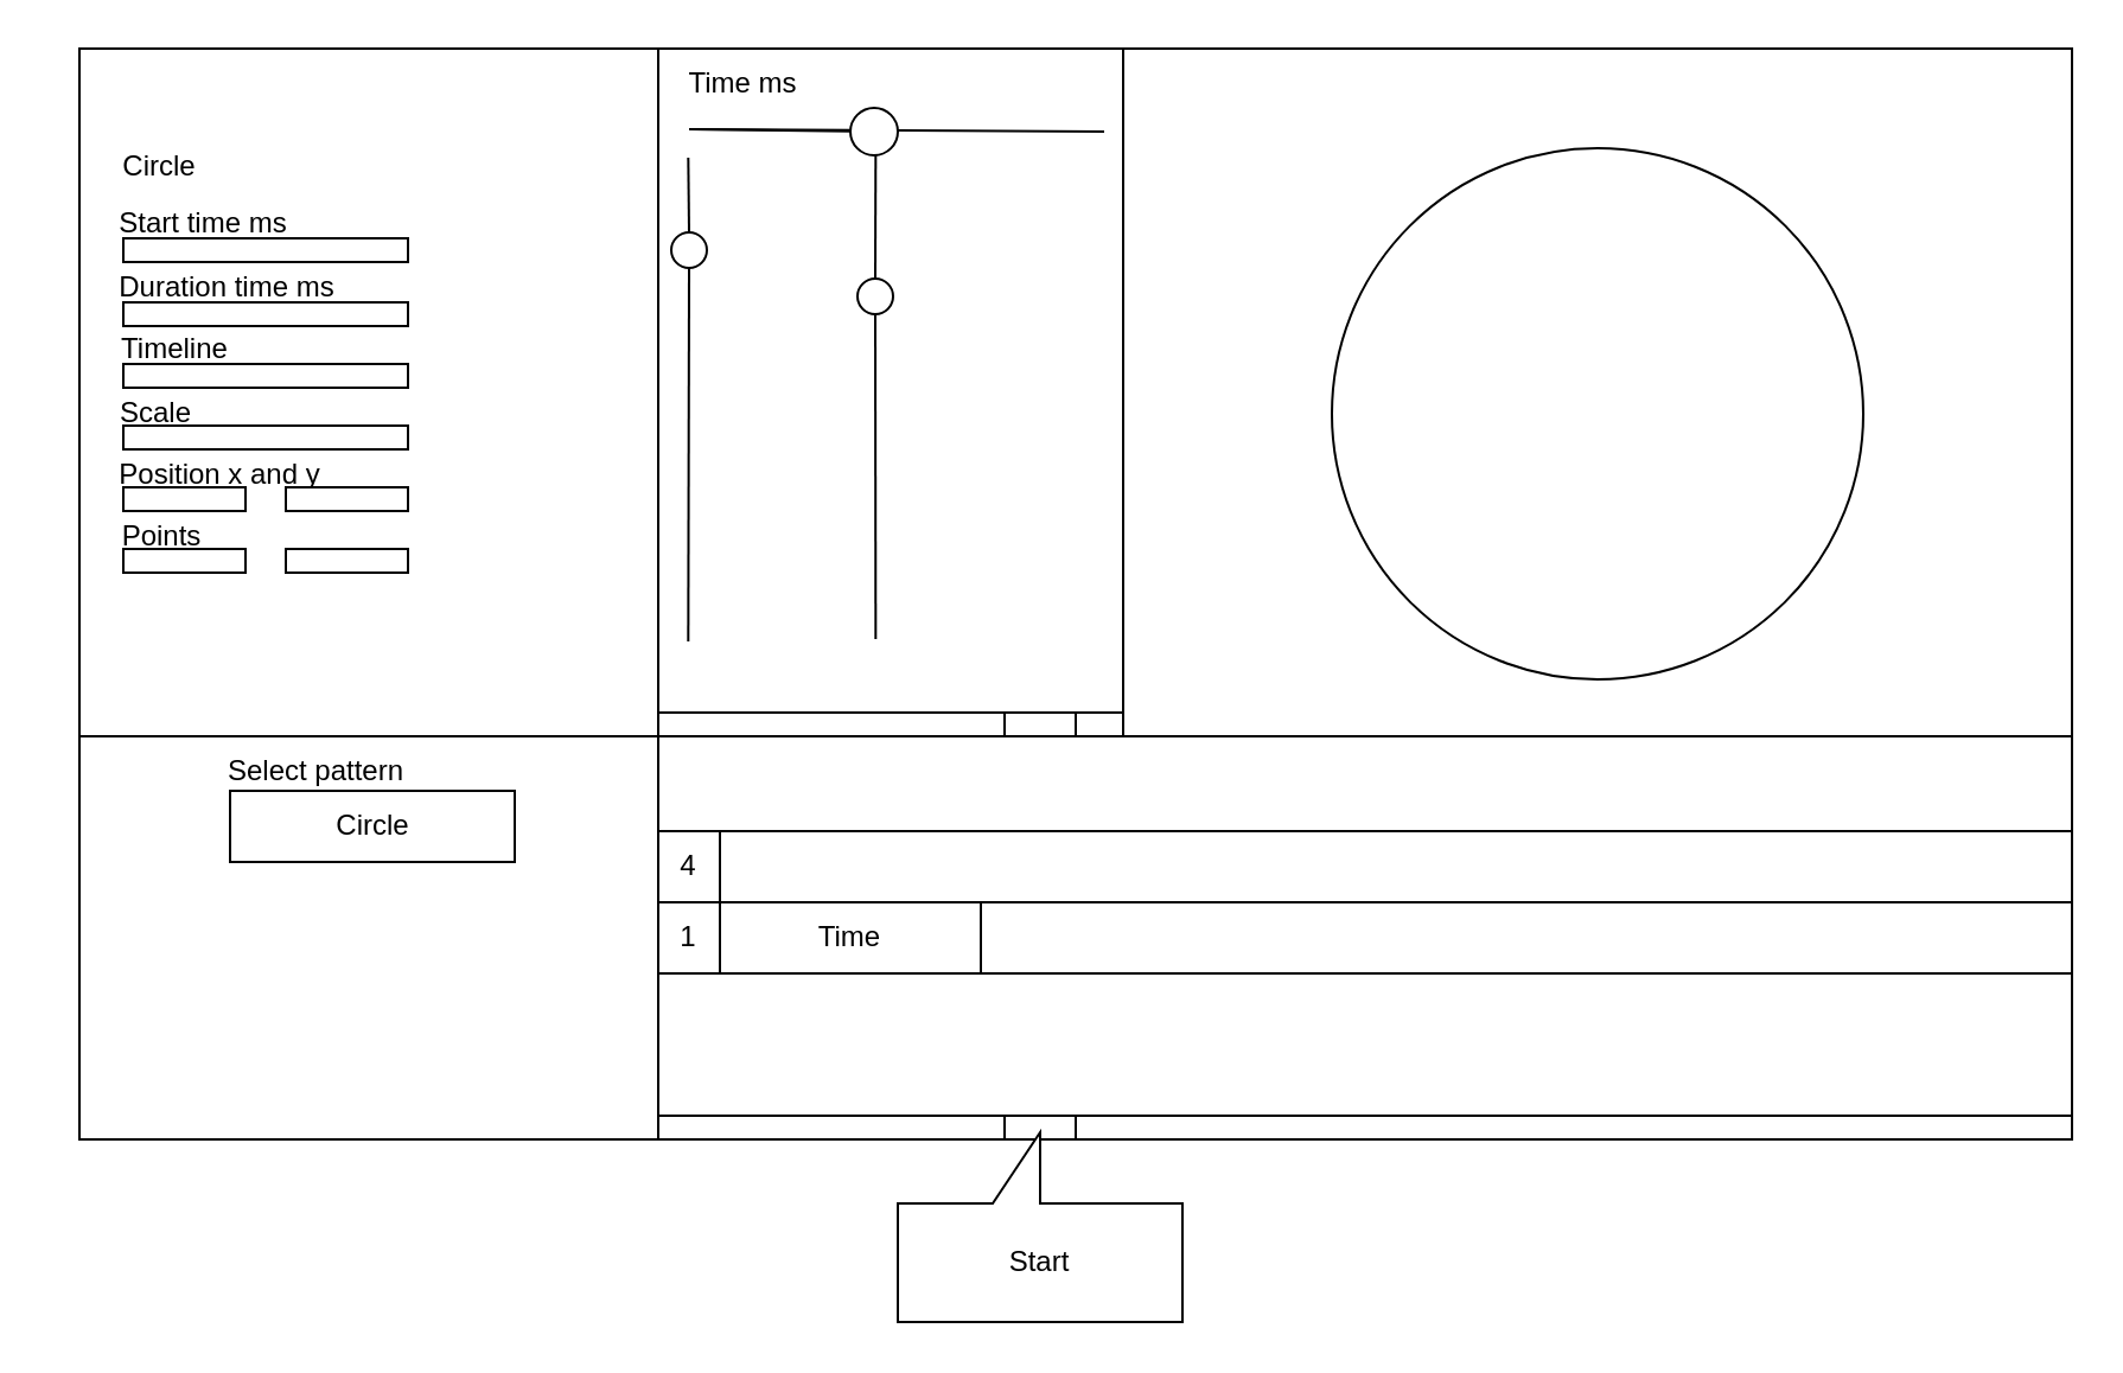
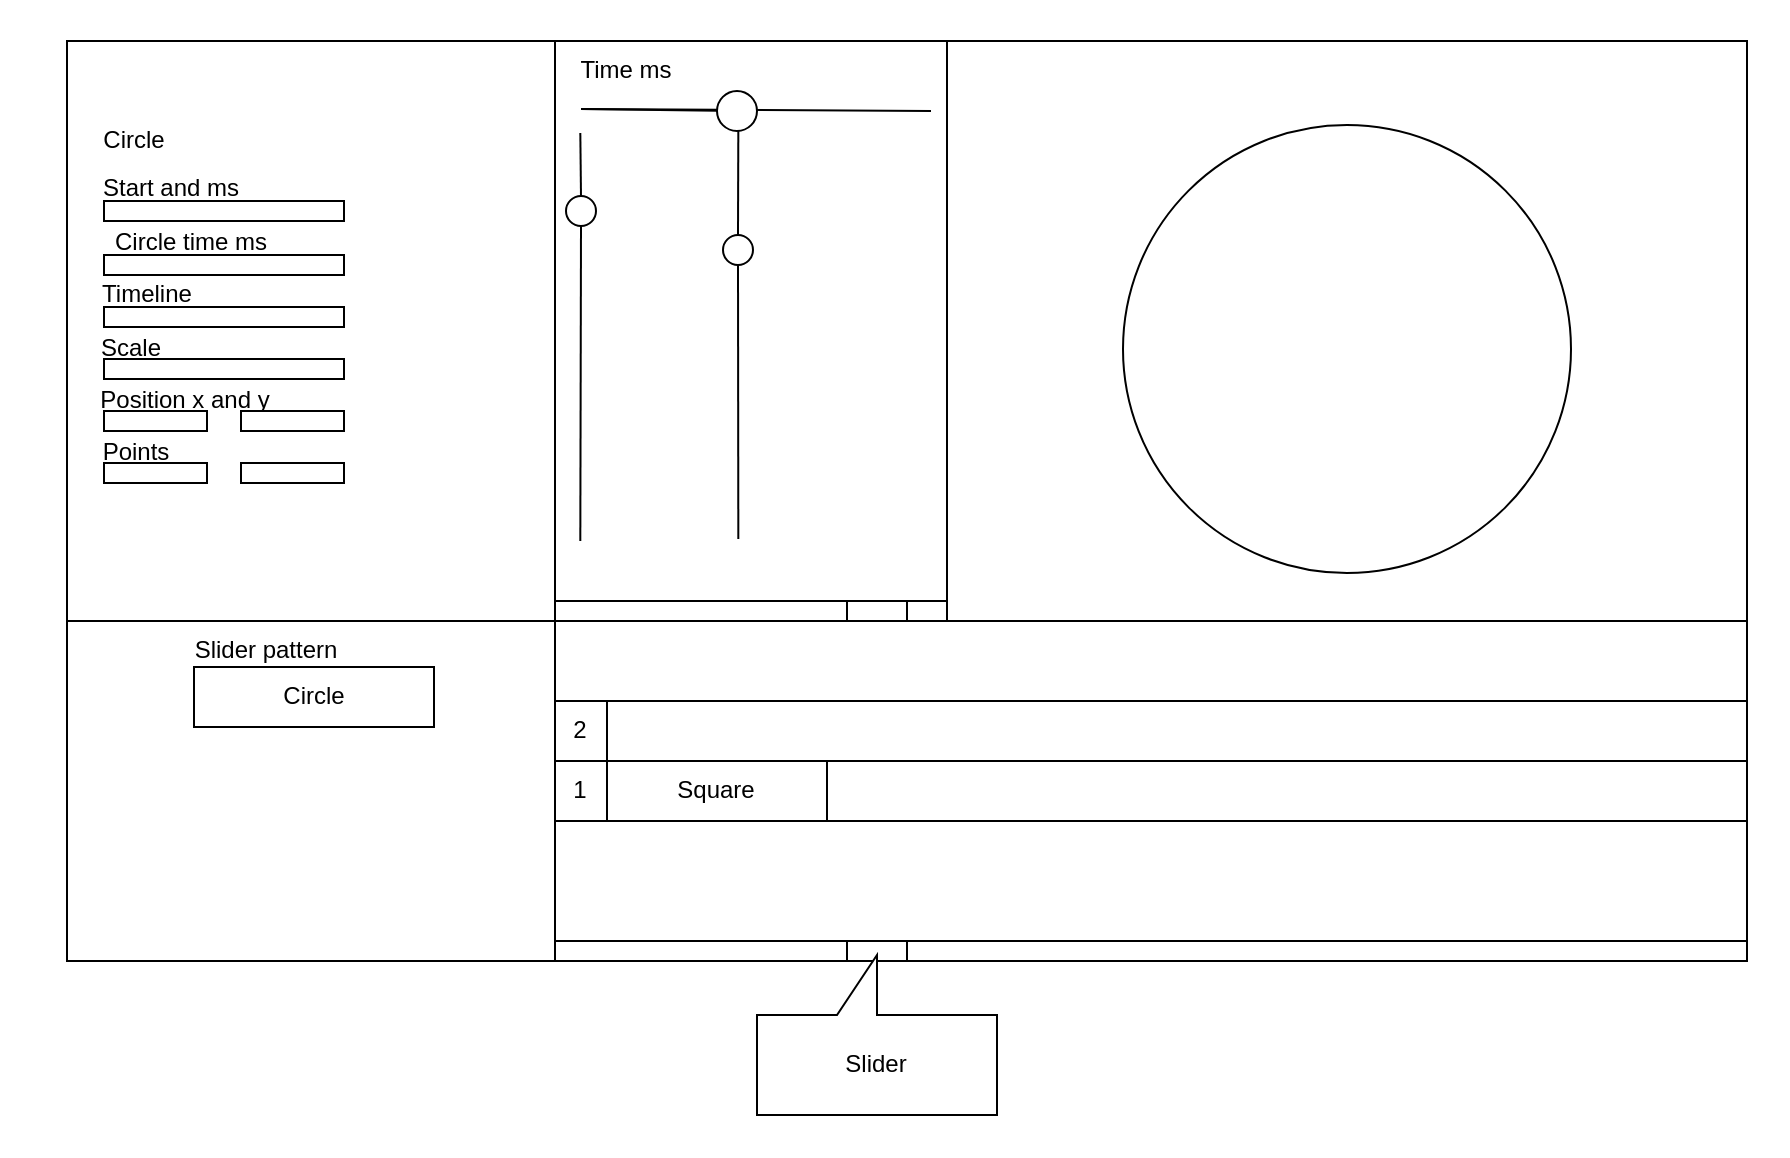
  <mxCell id="0" />
  <mxCell id="1" parent="0" />
  <mxCell id="2" value="" style="rounded=0;whiteSpace=wrap;html=1;" parent="1" vertex="1"><mxGeometry x="277" y="310" width="596" height="170" as="geometry" /></mxCell>
  <mxCell id="3" value="" style="rounded=0;whiteSpace=wrap;html=1;" parent="1" vertex="1"><mxGeometry x="33" y="310" width="244" height="170" as="geometry" /></mxCell>
  <mxCell id="4" value="Circle" style="rounded=0;whiteSpace=wrap;html=1;" parent="1" vertex="1"><mxGeometry x="96.5" y="333" width="120" height="30" as="geometry" /></mxCell>
- <mxCell id="5" value="Select pattern" style="text;html=1;strokeColor=none;fillColor=none;align=center;verticalAlign=middle;whiteSpace=wrap;rounded=0;" parent="1" vertex="1"><mxGeometry x="93.5" y="310" width="78" height="30" as="geometry" /></mxCell>
+ <mxCell id="5" value="Slider pattern" style="text;html=1;strokeColor=none;fillColor=none;align=center;verticalAlign=middle;whiteSpace=wrap;rounded=0;" parent="1" vertex="1"><mxGeometry x="93.5" y="310" width="78" height="30" as="geometry" /></mxCell>
  <mxCell id="6" value="" style="rounded=0;whiteSpace=wrap;html=1;" parent="1" vertex="1"><mxGeometry x="277" y="380" width="596" height="30" as="geometry" /></mxCell>
  <mxCell id="7" value="" style="rounded=0;whiteSpace=wrap;html=1;" parent="1" vertex="1"><mxGeometry x="277" y="470" width="596" height="10" as="geometry" /></mxCell>
  <mxCell id="8" value="" style="rounded=0;whiteSpace=wrap;html=1;" parent="1" vertex="1"><mxGeometry x="423" y="470" width="30" height="10" as="geometry" /></mxCell>
- <mxCell id="9" value="Start" style="shape=callout;whiteSpace=wrap;html=1;perimeter=calloutPerimeter;direction=west;" parent="1" vertex="1"><mxGeometry x="378" y="477" width="120" height="80" as="geometry" /></mxCell>
+ <mxCell id="9" value="Slider" style="shape=callout;whiteSpace=wrap;html=1;perimeter=calloutPerimeter;direction=west;" parent="1" vertex="1"><mxGeometry x="378" y="477" width="120" height="80" as="geometry" /></mxCell>
  <mxCell id="10" value="" style="rounded=0;whiteSpace=wrap;html=1;" parent="1" vertex="1"><mxGeometry x="277" y="380" width="26" height="30" as="geometry" /></mxCell>
  <mxCell id="11" value="1" style="text;html=1;strokeColor=none;fillColor=none;align=center;verticalAlign=middle;whiteSpace=wrap;rounded=0;" parent="1" vertex="1"><mxGeometry x="260" y="380" width="60" height="30" as="geometry" /></mxCell>
- <mxCell id="12" value="Time" style="rounded=0;whiteSpace=wrap;html=1;" parent="1" vertex="1"><mxGeometry x="303" y="380" width="110" height="30" as="geometry" /></mxCell>
+ <mxCell id="12" value="Square" style="rounded=0;whiteSpace=wrap;html=1;" parent="1" vertex="1"><mxGeometry x="303" y="380" width="110" height="30" as="geometry" /></mxCell>
  <mxCell id="13" value="" style="rounded=0;whiteSpace=wrap;html=1;" parent="1" vertex="1"><mxGeometry x="277" y="350" width="596" height="30" as="geometry" /></mxCell>
  <mxCell id="14" value="" style="rounded=0;whiteSpace=wrap;html=1;" parent="1" vertex="1"><mxGeometry x="277" y="350" width="26" height="30" as="geometry" /></mxCell>
- <mxCell id="15" value="4" style="text;html=1;strokeColor=none;fillColor=none;align=center;verticalAlign=middle;whiteSpace=wrap;rounded=0;" parent="1" vertex="1"><mxGeometry x="260" y="350" width="60" height="30" as="geometry" /></mxCell>
+ <mxCell id="15" value="2" style="text;html=1;strokeColor=none;fillColor=none;align=center;verticalAlign=middle;whiteSpace=wrap;rounded=0;" parent="1" vertex="1"><mxGeometry x="260" y="350" width="60" height="30" as="geometry" /></mxCell>
  <mxCell id="16" value="" style="rounded=0;whiteSpace=wrap;html=1;" parent="1" vertex="1"><mxGeometry x="33" y="20" width="244" height="290" as="geometry" /></mxCell>
  <mxCell id="17" value="Circle" style="text;html=1;strokeColor=none;fillColor=none;align=center;verticalAlign=middle;whiteSpace=wrap;rounded=0;" parent="1" vertex="1"><mxGeometry x="36.5" y="55" width="60" height="30" as="geometry" /></mxCell>
  <mxCell id="18" value="" style="rounded=0;whiteSpace=wrap;html=1;" parent="1" vertex="1"><mxGeometry x="51.5" y="100" width="120" height="10" as="geometry" /></mxCell>
- <mxCell id="19" value="Start time ms" style="text;html=1;strokeColor=none;fillColor=none;align=center;verticalAlign=middle;whiteSpace=wrap;rounded=0;" parent="1" vertex="1"><mxGeometry x="40" y="79" width="91" height="30" as="geometry" /></mxCell>
+ <mxCell id="19" value="Start and ms" style="text;html=1;strokeColor=none;fillColor=none;align=center;verticalAlign=middle;whiteSpace=wrap;rounded=0;" parent="1" vertex="1"><mxGeometry x="40" y="79" width="91" height="30" as="geometry" /></mxCell>
  <mxCell id="20" value="" style="rounded=0;whiteSpace=wrap;html=1;" parent="1" vertex="1"><mxGeometry x="51.5" y="127" width="120" height="10" as="geometry" /></mxCell>
- <mxCell id="21" value="Duration time ms" style="text;html=1;strokeColor=none;fillColor=none;align=center;verticalAlign=middle;whiteSpace=wrap;rounded=0;" parent="1" vertex="1"><mxGeometry x="39" y="106" width="113" height="30" as="geometry" /></mxCell>
+ <mxCell id="21" value="Circle time ms" style="text;html=1;strokeColor=none;fillColor=none;align=center;verticalAlign=middle;whiteSpace=wrap;rounded=0;" parent="1" vertex="1"><mxGeometry x="39" y="106" width="113" height="30" as="geometry" /></mxCell>
  <mxCell id="22" value="" style="rounded=0;whiteSpace=wrap;html=1;" parent="1" vertex="1"><mxGeometry x="51.5" y="153" width="120" height="10" as="geometry" /></mxCell>
  <mxCell id="23" value="Timeline" style="text;html=1;strokeColor=none;fillColor=none;align=center;verticalAlign=middle;whiteSpace=wrap;rounded=0;" parent="1" vertex="1"><mxGeometry x="28" y="132" width="91" height="30" as="geometry" /></mxCell>
  <mxCell id="24" value="" style="rounded=0;whiteSpace=wrap;html=1;" parent="1" vertex="1"><mxGeometry x="51.5" y="179" width="120" height="10" as="geometry" /></mxCell>
  <mxCell id="25" value="Scale" style="text;html=1;strokeColor=none;fillColor=none;align=center;verticalAlign=middle;whiteSpace=wrap;rounded=0;" parent="1" vertex="1"><mxGeometry x="20" y="159" width="91" height="30" as="geometry" /></mxCell>
  <mxCell id="26" value="" style="rounded=0;whiteSpace=wrap;html=1;" parent="1" vertex="1"><mxGeometry x="51.5" y="205" width="51.5" height="10" as="geometry" /></mxCell>
  <mxCell id="27" value="Position x and y" style="text;html=1;strokeColor=none;fillColor=none;align=center;verticalAlign=middle;whiteSpace=wrap;rounded=0;" parent="1" vertex="1"><mxGeometry x="47" y="185" width="91" height="30" as="geometry" /></mxCell>
  <mxCell id="28" value="" style="rounded=0;whiteSpace=wrap;html=1;" parent="1" vertex="1"><mxGeometry x="120" y="205" width="51.5" height="10" as="geometry" /></mxCell>
  <mxCell id="29" value="Points" style="text;html=1;strokeColor=none;fillColor=none;align=center;verticalAlign=middle;whiteSpace=wrap;rounded=0;" parent="1" vertex="1"><mxGeometry x="38" y="211" width="60" height="30" as="geometry" /></mxCell>
  <mxCell id="30" value="" style="rounded=0;whiteSpace=wrap;html=1;" parent="1" vertex="1"><mxGeometry x="120" y="231" width="51.5" height="10" as="geometry" /></mxCell>
  <mxCell id="31" value="" style="rounded=0;whiteSpace=wrap;html=1;" parent="1" vertex="1"><mxGeometry x="51.5" y="231" width="51.5" height="10" as="geometry" /></mxCell>
  <mxCell id="32" value="" style="rounded=0;whiteSpace=wrap;html=1;" parent="1" vertex="1"><mxGeometry x="277" y="20" width="596" height="290" as="geometry" /></mxCell>
  <mxCell id="33" value="" style="endArrow=none;html=1;rounded=0;startArrow=none;" parent="1" edge="1"><mxGeometry width="50" height="50" relative="1" as="geometry"><mxPoint x="465" y="54.946" as="sourcePoint" /><mxPoint x="290" y="54" as="targetPoint" /></mxGeometry></mxCell>
  <mxCell id="34" value="Time ms" style="text;html=1;strokeColor=none;fillColor=none;align=center;verticalAlign=middle;whiteSpace=wrap;rounded=0;" parent="1" vertex="1"><mxGeometry x="283" y="20" width="60" height="30" as="geometry" /></mxCell>
  <mxCell id="35" value="" style="ellipse;whiteSpace=wrap;html=1;aspect=fixed;" parent="1" vertex="1"><mxGeometry x="358" y="45" width="20" height="20" as="geometry" /></mxCell>
  <mxCell id="36" value="" style="endArrow=none;html=1;rounded=0;" parent="1" target="35" edge="1"><mxGeometry width="50" height="50" relative="1" as="geometry"><mxPoint x="290" y="54" as="sourcePoint" /><mxPoint x="860" y="54" as="targetPoint" /></mxGeometry></mxCell>
  <mxCell id="37" value="" style="endArrow=none;html=1;rounded=0;startArrow=none;" parent="1" source="38" edge="1"><mxGeometry width="50" height="50" relative="1" as="geometry"><mxPoint x="289.66" y="270" as="sourcePoint" /><mxPoint x="289.66" y="66" as="targetPoint" /></mxGeometry></mxCell>
  <mxCell id="38" value="" style="ellipse;whiteSpace=wrap;html=1;aspect=fixed;" parent="1" vertex="1"><mxGeometry x="282.5" y="97.5" width="15" height="15" as="geometry" /></mxCell>
  <mxCell id="39" value="" style="endArrow=none;html=1;rounded=0;" parent="1" target="38" edge="1"><mxGeometry width="50" height="50" relative="1" as="geometry"><mxPoint x="289.66" y="270" as="sourcePoint" /><mxPoint x="289.66" y="66" as="targetPoint" /></mxGeometry></mxCell>
  <mxCell id="40" value="" style="endArrow=none;html=1;rounded=0;startArrow=none;" parent="1" source="41" edge="1"><mxGeometry width="50" height="50" relative="1" as="geometry"><mxPoint x="368.66" y="269" as="sourcePoint" /><mxPoint x="368.66" y="65" as="targetPoint" /></mxGeometry></mxCell>
  <mxCell id="41" value="" style="ellipse;whiteSpace=wrap;html=1;aspect=fixed;" parent="1" vertex="1"><mxGeometry x="361" y="117" width="15" height="15" as="geometry" /></mxCell>
  <mxCell id="42" value="" style="endArrow=none;html=1;rounded=0;" parent="1" target="41" edge="1"><mxGeometry width="50" height="50" relative="1" as="geometry"><mxPoint x="368.66" y="269" as="sourcePoint" /><mxPoint x="368.66" y="65" as="targetPoint" /></mxGeometry></mxCell>
  <mxCell id="43" value="" style="rounded=0;whiteSpace=wrap;html=1;" vertex="1" parent="1"><mxGeometry x="277" y="300" width="200" height="10" as="geometry" /></mxCell>
  <mxCell id="44" value="" style="rounded=0;whiteSpace=wrap;html=1;" vertex="1" parent="1"><mxGeometry x="423" y="300" width="30" height="10" as="geometry" /></mxCell>
  <mxCell id="45" value="" style="rounded=0;whiteSpace=wrap;html=1;" vertex="1" parent="1"><mxGeometry x="473" y="20" width="400" height="290" as="geometry" /></mxCell>
  <mxCell id="46" value="" style="ellipse;whiteSpace=wrap;html=1;aspect=fixed;" vertex="1" parent="1"><mxGeometry x="561" y="62" width="224" height="224" as="geometry" /></mxCell>
